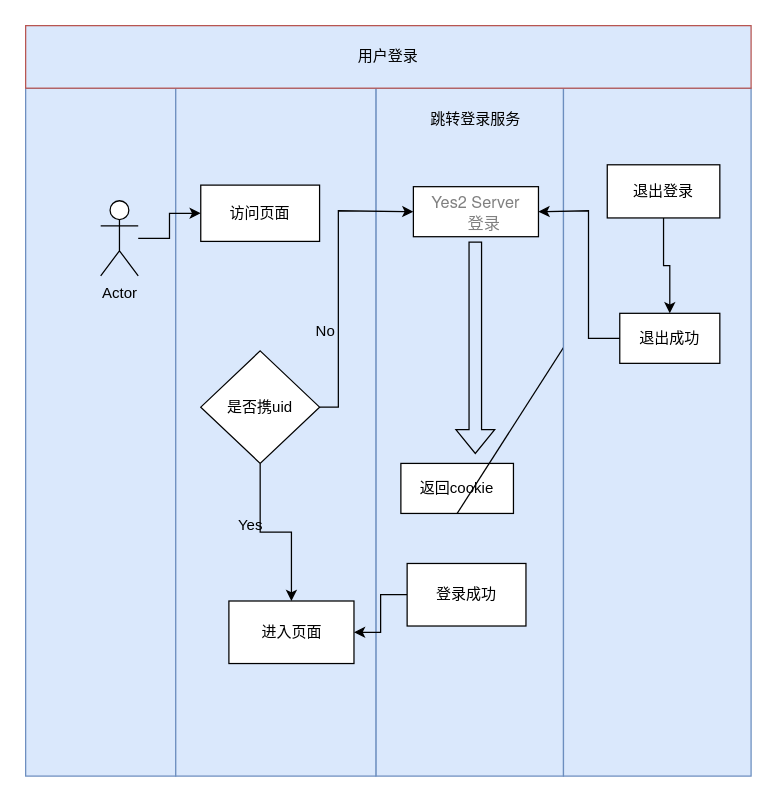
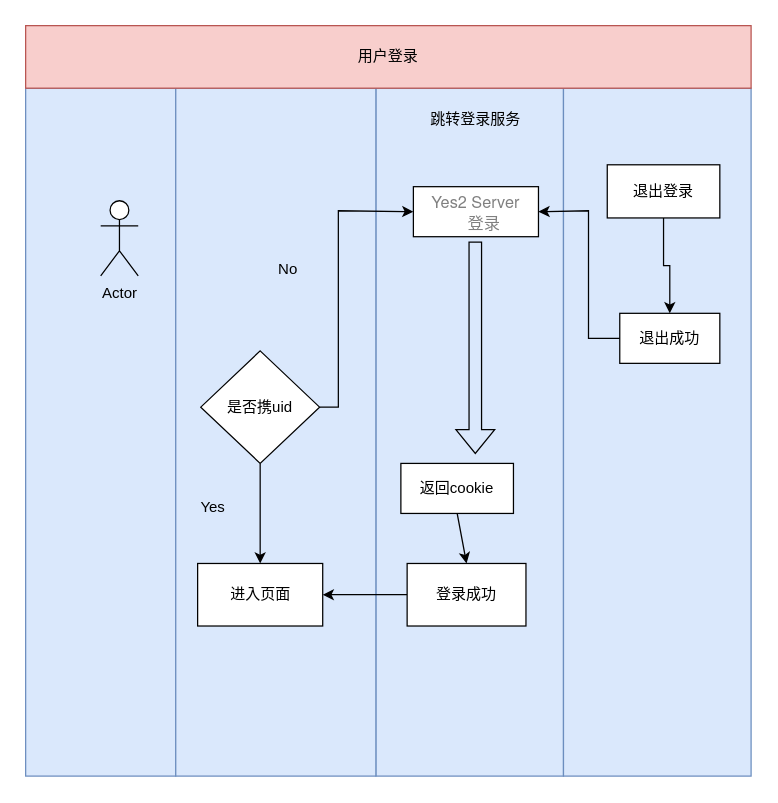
  <mxCell id="0" />
  <mxCell id="1" parent="0" />
  <mxCell id="2" value="" style="group" parent="1" vertex="1" connectable="0"><mxGeometry x="20" y="20" width="580" height="600" as="geometry" /></mxCell>
  <mxCell id="3" value="" style="rounded=0;whiteSpace=wrap;html=1;fillColor=#dae8fc;strokeColor=#6c8ebf;" parent="2" vertex="1"><mxGeometry y="50" width="120" height="550" as="geometry" /></mxCell>
  <mxCell id="4" value="" style="rounded=0;whiteSpace=wrap;html=1;fillColor=#dae8fc;strokeColor=#6c8ebf;" parent="2" vertex="1"><mxGeometry x="280" y="50" width="150" height="550" as="geometry" /></mxCell>
  <mxCell id="5" value="" style="rounded=0;whiteSpace=wrap;html=1;fillColor=#dae8fc;strokeColor=#6c8ebf;" parent="2" vertex="1"><mxGeometry x="120" y="50" width="160" height="550" as="geometry" /></mxCell>
- <mxCell id="6" value="访问页面" style="rounded=0;whiteSpace=wrap;html=1;" parent="2" vertex="1"><mxGeometry x="140" y="127.5" width="95" height="45" as="geometry" /></mxCell>
- <mxCell id="7" value="" style="edgeStyle=orthogonalEdgeStyle;rounded=0;orthogonalLoop=1;jettySize=auto;html=1;" parent="2" source="8" target="6" edge="1"><mxGeometry relative="1" as="geometry" /></mxCell>
  <mxCell id="8" value="Actor" style="shape=umlActor;verticalLabelPosition=bottom;verticalAlign=top;html=1;" parent="2" vertex="1"><mxGeometry x="60" y="140" width="30" height="60" as="geometry" /></mxCell>
  <mxCell id="9" value="" style="edgeStyle=orthogonalEdgeStyle;rounded=0;orthogonalLoop=1;jettySize=auto;html=1;" parent="2" source="10" target="12" edge="1"><mxGeometry relative="1" as="geometry" /></mxCell>
  <mxCell id="10" value="是否携uid" style="rhombus;whiteSpace=wrap;html=1;" parent="2" vertex="1"><mxGeometry x="140" y="260" width="95" height="90" as="geometry" /></mxCell>
  <mxCell id="11" value="&lt;div style=&quot;text-align: start;&quot;&gt;&lt;font face=&quot;Helvetica Neue, Helvetica, PingFang SC, Hiragino Sans GB, Microsoft YaHei, Arial, sans-serif&quot; color=&quot;#808080&quot;&gt;&lt;span style=&quot;font-size: 13px; background-color: rgb(255, 255, 255);&quot;&gt;Yes2 Server&lt;/span&gt;&lt;/font&gt;&lt;/div&gt;&lt;div style=&quot;text-align: start;&quot;&gt;&lt;font face=&quot;Helvetica Neue, Helvetica, PingFang SC, Hiragino Sans GB, Microsoft YaHei, Arial, sans-serif&quot; color=&quot;#808080&quot;&gt;&lt;span style=&quot;font-size: 13px; background-color: rgb(255, 255, 255);&quot;&gt;&lt;span style=&quot;white-space: pre;&quot;&gt;&#09;&lt;/span&gt;登录&lt;/span&gt;&lt;/font&gt;&lt;/div&gt;" style="rounded=0;whiteSpace=wrap;html=1;" parent="2" vertex="1"><mxGeometry x="310" y="128.75" width="100" height="40" as="geometry" /></mxCell>
- <mxCell id="12" value="进入页面" style="rounded=0;whiteSpace=wrap;html=1;" parent="2" vertex="1"><mxGeometry x="162.5" y="460" width="100" height="50" as="geometry" /></mxCell>
- <mxCell id="13" value="No" style="text;html=1;align=center;verticalAlign=middle;whiteSpace=wrap;rounded=0;" parent="2" vertex="1"><mxGeometry x="210" y="230" width="60" height="30" as="geometry" /></mxCell>
- <mxCell id="14" value="Yes" style="text;html=1;align=center;verticalAlign=middle;whiteSpace=wrap;rounded=0;" parent="2" vertex="1"><mxGeometry x="150" y="385" width="60" height="30" as="geometry" /></mxCell>
+ <mxCell id="12" value="进入页面" style="rounded=0;whiteSpace=wrap;html=1;" parent="2" vertex="1"><mxGeometry x="137.5" y="430" width="100" height="50" as="geometry" /></mxCell>
+ <mxCell id="13" value="No" style="text;html=1;align=center;verticalAlign=middle;whiteSpace=wrap;rounded=0;" parent="2" vertex="1"><mxGeometry x="180" y="180" width="60" height="30" as="geometry" /></mxCell>
+ <mxCell id="14" value="Yes" style="text;html=1;align=center;verticalAlign=middle;whiteSpace=wrap;rounded=0;" parent="2" vertex="1"><mxGeometry x="120" y="370" width="60" height="30" as="geometry" /></mxCell>
  <mxCell id="15" value="返回cookie" style="rounded=0;whiteSpace=wrap;html=1;" parent="2" vertex="1"><mxGeometry x="300" y="350" width="90" height="40" as="geometry" /></mxCell>
  <mxCell id="16" value="" style="edgeStyle=orthogonalEdgeStyle;rounded=0;orthogonalLoop=1;jettySize=auto;html=1;" parent="2" source="17" target="12" edge="1"><mxGeometry relative="1" as="geometry" /></mxCell>
  <mxCell id="17" value="登录成功" style="rounded=0;whiteSpace=wrap;html=1;" parent="2" vertex="1"><mxGeometry x="305" y="430" width="95" height="50" as="geometry" /></mxCell>
- <mxCell id="18" value="" style="endArrow=classic;html=1;rounded=0;exitX=0.5;exitY=1;exitDx=0;exitDy=0;exitPerimeter=0;" parent="2" source="15" target="23" edge="1"><mxGeometry width="50" height="50" relative="1" as="geometry"><mxPoint x="310" y="370" as="sourcePoint" /><mxPoint x="360" y="320" as="targetPoint" /></mxGeometry></mxCell>
+ <mxCell id="18" value="" style="endArrow=classic;html=1;rounded=0;entryX=0.5;entryY=0;entryDx=0;entryDy=0;exitX=0.5;exitY=1;exitDx=0;exitDy=0;exitPerimeter=0;" parent="2" source="15" target="17" edge="1"><mxGeometry width="50" height="50" relative="1" as="geometry"><mxPoint x="310" y="370" as="sourcePoint" /><mxPoint x="360" y="320" as="targetPoint" /></mxGeometry></mxCell>
  <mxCell id="19" value="" style="endArrow=classic;html=1;rounded=0;entryX=0;entryY=0.5;entryDx=0;entryDy=0;" parent="2" source="10" target="11" edge="1"><mxGeometry width="50" height="50" relative="1" as="geometry"><mxPoint x="310" y="370" as="sourcePoint" /><mxPoint x="360" y="320" as="targetPoint" /><Array as="points"><mxPoint x="250" y="305" /><mxPoint x="250" y="148" /></Array></mxGeometry></mxCell>
  <mxCell id="20" value="" style="shape=flexArrow;endArrow=classic;html=1;rounded=0;" parent="2" edge="1"><mxGeometry width="50" height="50" relative="1" as="geometry"><mxPoint x="359.5" y="172.5" as="sourcePoint" /><mxPoint x="359.5" y="342.5" as="targetPoint" /></mxGeometry></mxCell>
  <mxCell id="21" value="" style="rounded=0;whiteSpace=wrap;html=1;fillColor=#dae8fc;strokeColor=#6c8ebf;" parent="2" vertex="1"><mxGeometry x="430" y="50" width="150" height="550" as="geometry" /></mxCell>
  <mxCell id="22" value="" style="edgeStyle=orthogonalEdgeStyle;rounded=0;orthogonalLoop=1;jettySize=auto;html=1;" parent="2" source="23" target="25" edge="1"><mxGeometry relative="1" as="geometry" /></mxCell>
  <mxCell id="23" value="退出登录" style="rounded=0;whiteSpace=wrap;html=1;" parent="2" vertex="1"><mxGeometry x="465" y="111.25" width="90" height="42.5" as="geometry" /></mxCell>
  <mxCell id="24" value="跳转登录服务" style="text;html=1;align=center;verticalAlign=middle;whiteSpace=wrap;rounded=0;" parent="2" vertex="1"><mxGeometry x="320" y="60" width="80" height="30" as="geometry" /></mxCell>
  <mxCell id="25" value="退出成功" style="rounded=0;whiteSpace=wrap;html=1;" parent="2" vertex="1"><mxGeometry x="475" y="230" width="80" height="40" as="geometry" /></mxCell>
  <mxCell id="26" value="" style="endArrow=classic;html=1;rounded=0;exitX=0;exitY=0.5;exitDx=0;exitDy=0;entryX=1;entryY=0.5;entryDx=0;entryDy=0;" parent="2" source="25" target="11" edge="1"><mxGeometry width="50" height="50" relative="1" as="geometry"><mxPoint x="310" y="440" as="sourcePoint" /><mxPoint x="360" y="390" as="targetPoint" /><Array as="points"><mxPoint x="450" y="250" /><mxPoint x="450" y="148" /></Array></mxGeometry></mxCell>
- <mxCell id="27" value="用户登录" style="rounded=0;whiteSpace=wrap;html=1;fillColor=#dae8fc;strokeColor=#b85450;" parent="2" vertex="1"><mxGeometry width="580" height="50" as="geometry" /></mxCell>
+ <mxCell id="27" value="用户登录" style="rounded=0;whiteSpace=wrap;html=1;fillColor=#f8cecc;strokeColor=#b85450;" parent="2" vertex="1"><mxGeometry width="580" height="50" as="geometry" /></mxCell>
